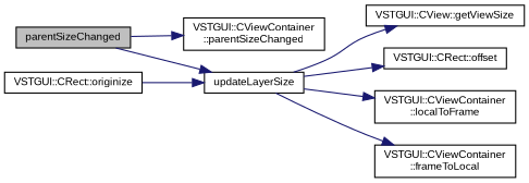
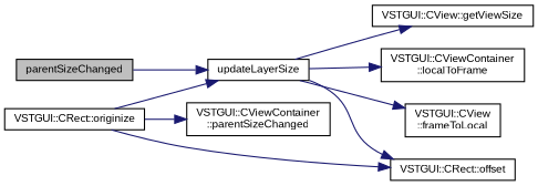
  digraph {
    rankdir=LR
    node [color=black fontname=Arial fontsize=9 shape=record]
    edge [color=midnightblue fontname=Arial fontsize=9 labelfontname=Arial labelfontsize=9 style=solid]
    n1 [fillcolor=grey75 fontcolor=black height=0.2 label=parentSizeChanged style=filled width=0.4]
    n2 [height=0.2 label="VSTGUI::CViewContainer\l::parentSizeChanged" width=0.4]
    n3 [height=0.2 label=updateLayerSize width=0.4]
    n4 [height=0.2 label="VSTGUI::CView::getViewSize" width=0.4]
    n5 [height=0.2 label="VSTGUI::CRect::offset" width=0.4]
    n6 [height=0.2 label="VSTGUI::CViewContainer\l::localToFrame" width=0.4]
-   n7 [height=0.2 label="VSTGUI::CViewContainer\l::frameToLocal" width=0.4]
+   n7 [height=0.2 label="VSTGUI::CView\l::frameToLocal" width=0.4]
    n8 [height=0.2 label="VSTGUI::CRect::originize" width=0.4]
-   n1 -> n2
+   n8 -> n2
    n1 -> n3
    n3 -> n4
    n3 -> n5
    n3 -> n6
    n3 -> n7
    n8 -> n3
+   n8 -> n5
  }
